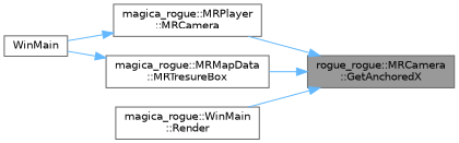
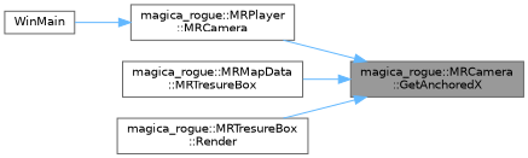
  digraph {
    rankdir=RL
    node [color=grey40 fillcolor=white fontname=Helvetica fontsize=10 shape=box style=filled]
    edge [color=steelblue1 dir=back fontname=Helvetica fontsize=10 labelfontname=Helvetica labelfontsize=10 style=solid]
-   n1 [color=gray40 fillcolor=grey60 fontcolor=black height=0.2 label="rogue_rogue::MRCamera\l::GetAnchoredX" width=0.4]
+   n1 [color=gray40 fillcolor=grey60 fontcolor=black height=0.2 label="magica_rogue::MRCamera\l::GetAnchoredX" width=0.4]
    n2 [height=0.2 label="magica_rogue::MRPlayer\l::MRCamera" width=0.4]
    n3 [height=0.2 label="magica_rogue::MRMapData\l::MRTresureBox" width=0.4]
-   n4 [height=0.2 label="magica_rogue::WinMain\l::Render" width=0.4]
+   n4 [height=0.2 label="magica_rogue::MRTresureBox\l::Render" width=0.4]
    n5 [height=0.2 label=WinMain width=0.4]
    n1 -> n2
    n1 -> n3
    n1 -> n4
    n2 -> n5
-   n3 -> n5
  }
